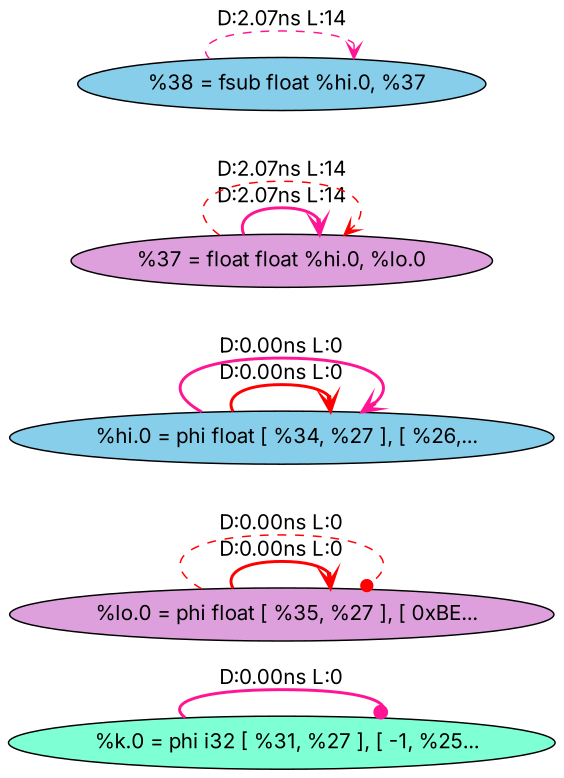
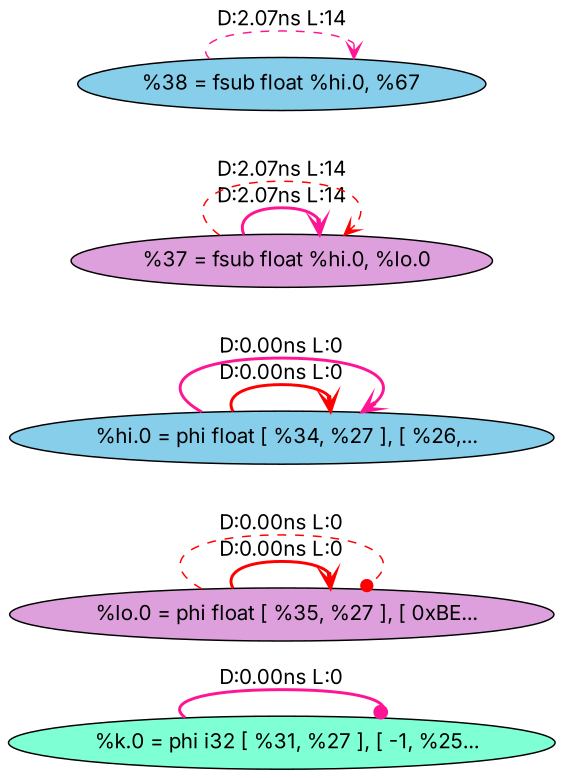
  digraph {
    fontname=Inter
    rankdir=LR
    node [fillcolor=plum fontname=Inter style=filled]
    edge [arrowhead=vee color=deeppink fontname=Inter style=bold]
    n1 [fillcolor=aquamarine label="  %k.0 = phi i32 [ %31, %27 ], [ -1, %25..."]
    n2 [label="  %lo.0 = phi float [ %35, %27 ], [ 0xBE..."]
    n3 [fillcolor=skyblue label="  %hi.0 = phi float [ %34, %27 ], [ %26,..."]
-   n4 [label="%37 = float float %hi.0, %lo.0"]
-   n5 [fillcolor=skyblue label="  %38 = fsub float %hi.0, %37"]
+   n4 [label="  %37 = fsub float %hi.0, %lo.0"]
+   n5 [fillcolor=skyblue label="%38 = fsub float %hi.0, %67"]
    n1 -> n1 [arrowhead=dot label="D:0.00ns L:0"]
    n2 -> n2 [color=red label="D:0.00ns L:0"]
    n2 -> n2 [arrowhead=dot color=red label="D:0.00ns L:0" style=dashed]
    n3 -> n3 [color=red label="D:0.00ns L:0"]
    n3 -> n3 [label="D:0.00ns L:0"]
    n4 -> n4 [label="D:2.07ns L:14"]
    n4 -> n4 [color=red label="D:2.07ns L:14" style=dashed]
    n5 -> n5 [label="D:2.07ns L:14" style=dashed]
  }
